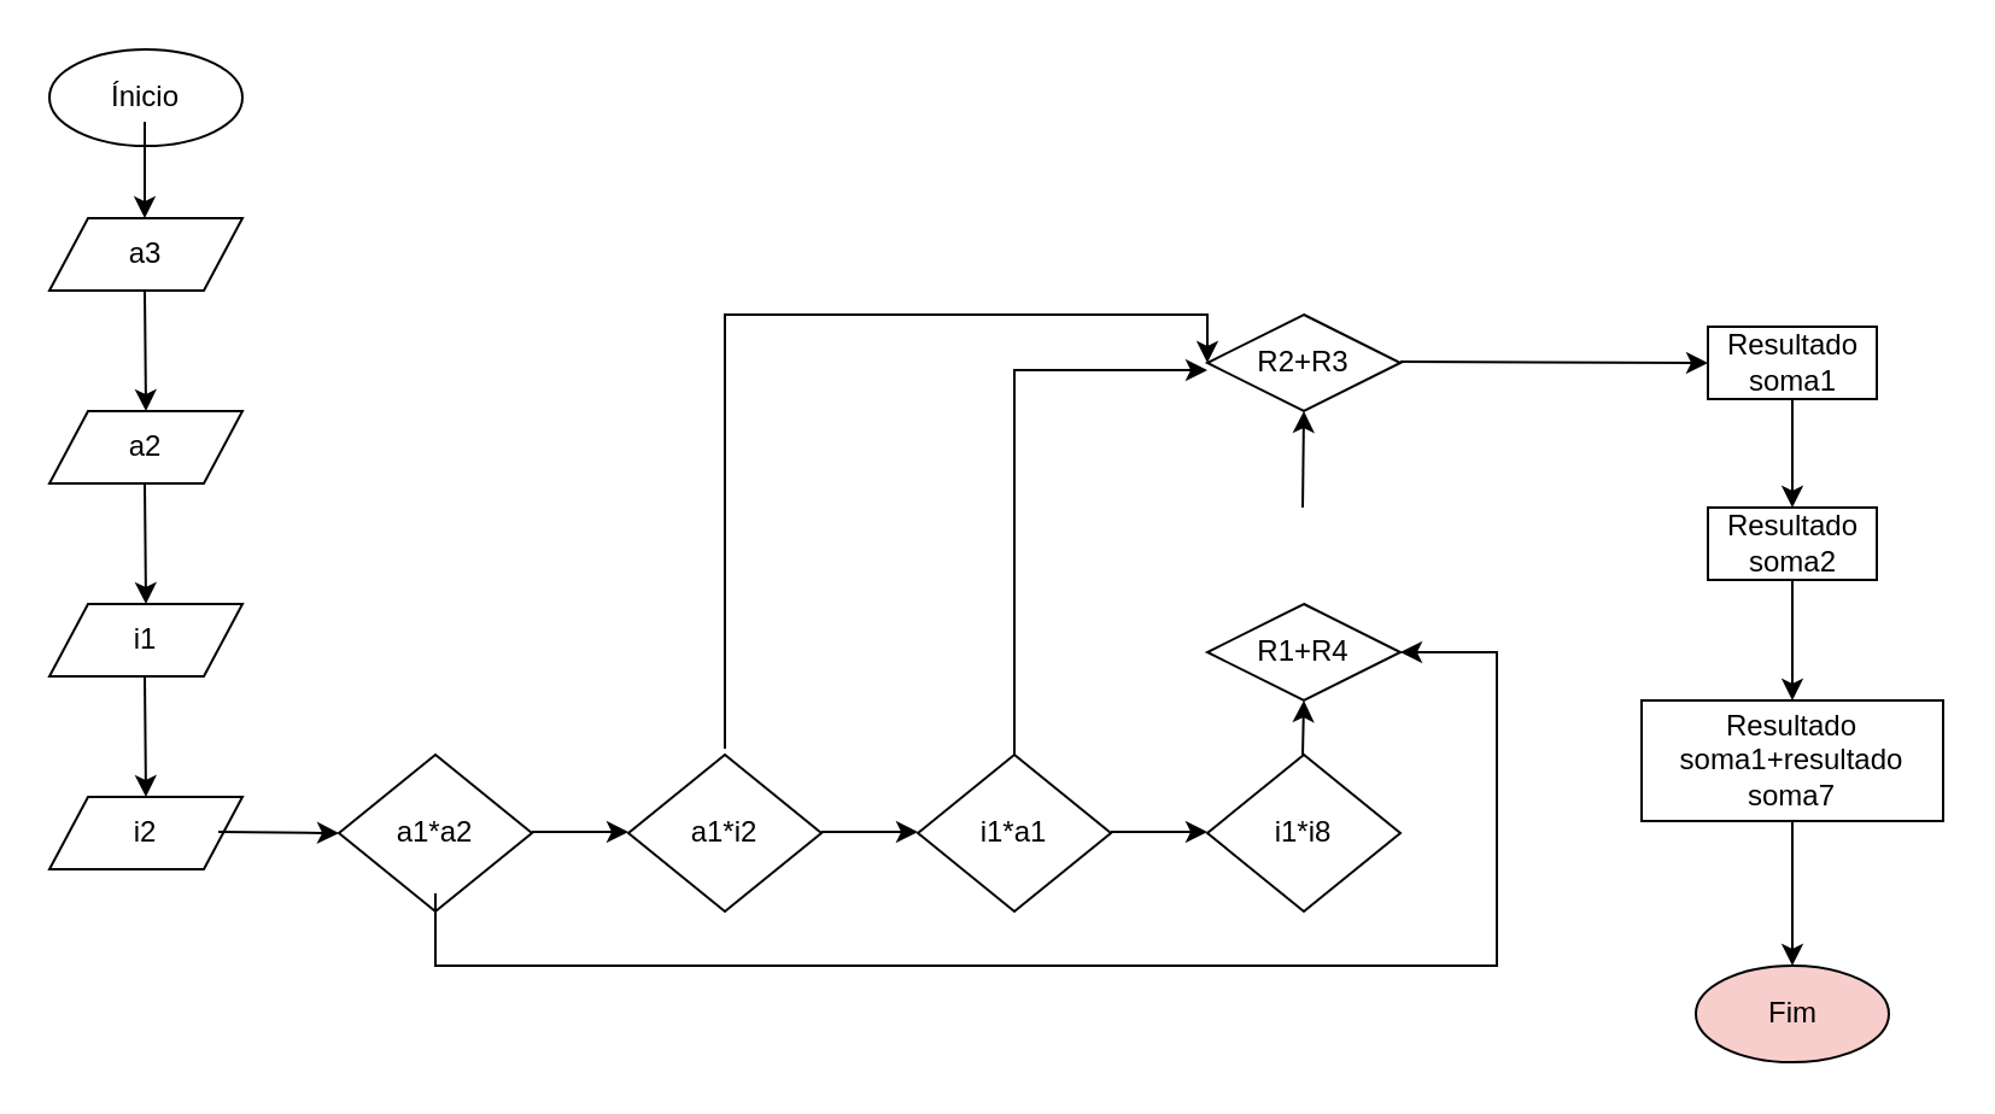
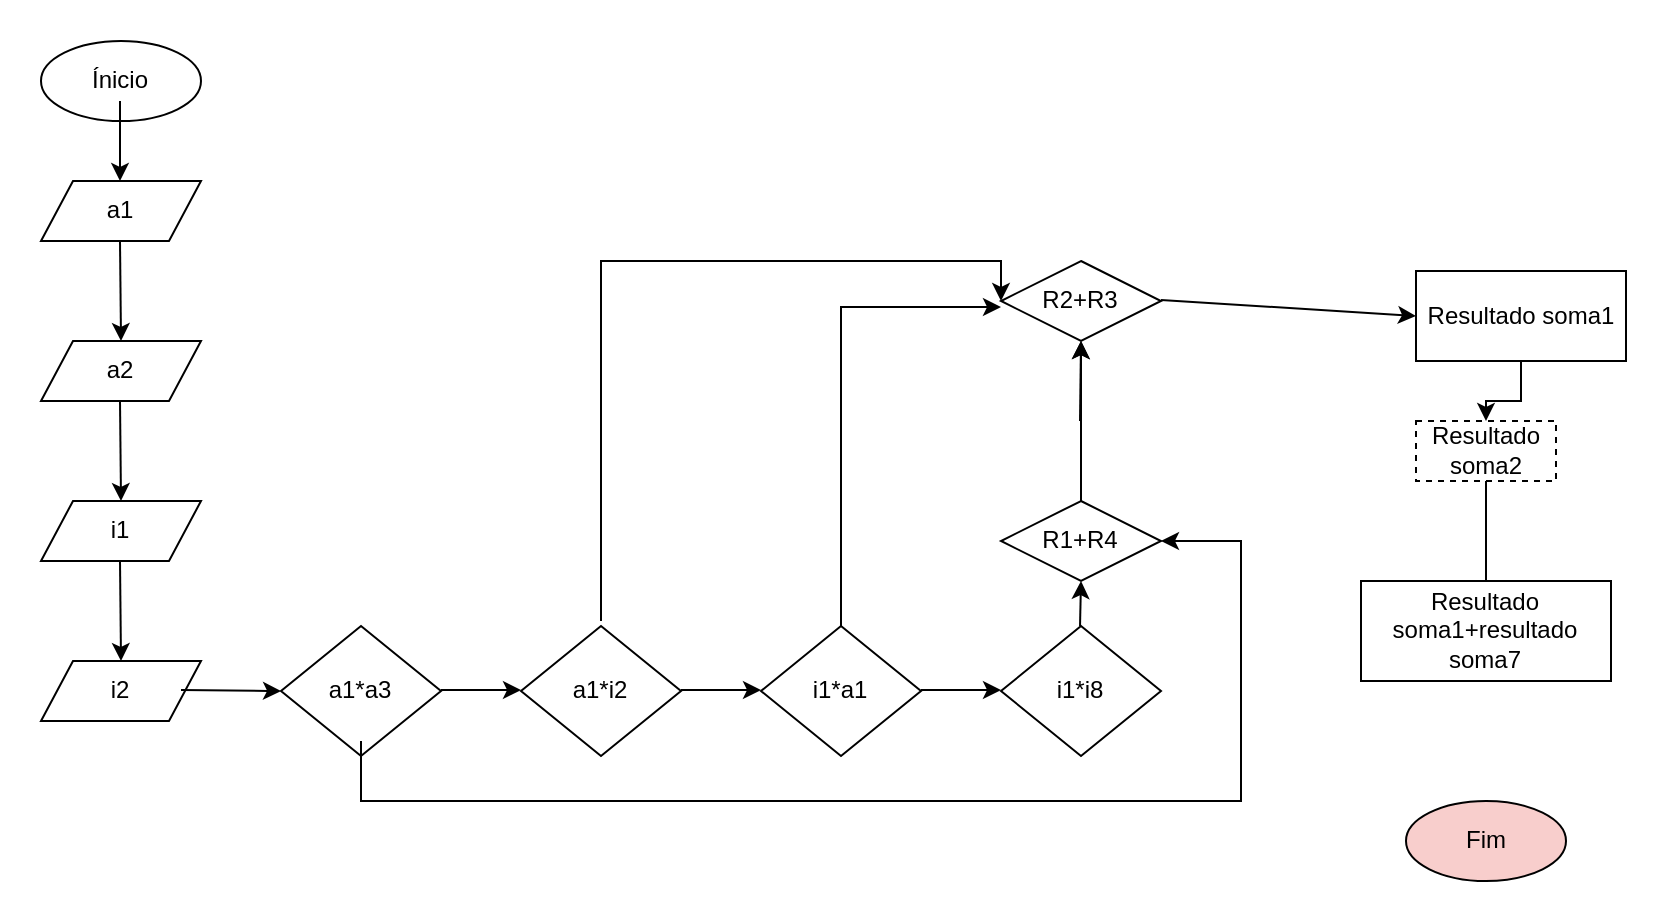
  <mxCell id="0" />
  <mxCell id="1" parent="0" />
  <mxCell id="2" value="Ínicio" style="ellipse;whiteSpace=wrap;html=1;" vertex="1" parent="1"><mxGeometry x="20" y="20" width="80" height="40" as="geometry" /></mxCell>
  <mxCell id="3" value="" style="endArrow=classic;html=1;" edge="1" parent="1"><mxGeometry width="50" height="50" relative="1" as="geometry"><mxPoint x="59.5" y="50" as="sourcePoint" /><mxPoint x="59.5" y="90" as="targetPoint" /></mxGeometry></mxCell>
- <mxCell id="4" value="a3" style="shape=parallelogram;perimeter=parallelogramPerimeter;whiteSpace=wrap;html=1;" vertex="1" parent="1"><mxGeometry x="20" y="90" width="80" height="30" as="geometry" /></mxCell>
+ <mxCell id="4" value="a1" style="shape=parallelogram;perimeter=parallelogramPerimeter;whiteSpace=wrap;html=1;" vertex="1" parent="1"><mxGeometry x="20" y="90" width="80" height="30" as="geometry" /></mxCell>
  <mxCell id="5" value="" style="endArrow=classic;html=1;" edge="1" parent="1"><mxGeometry width="50" height="50" relative="1" as="geometry"><mxPoint x="59.5" y="120" as="sourcePoint" /><mxPoint x="60" y="170" as="targetPoint" /></mxGeometry></mxCell>
  <mxCell id="6" value="a2" style="shape=parallelogram;perimeter=parallelogramPerimeter;whiteSpace=wrap;html=1;" vertex="1" parent="1"><mxGeometry x="20" y="170" width="80" height="30" as="geometry" /></mxCell>
  <mxCell id="7" value="" style="endArrow=classic;html=1;" edge="1" parent="1"><mxGeometry width="50" height="50" relative="1" as="geometry"><mxPoint x="59.5" y="200" as="sourcePoint" /><mxPoint x="60" y="250" as="targetPoint" /></mxGeometry></mxCell>
  <mxCell id="8" value="i1" style="shape=parallelogram;perimeter=parallelogramPerimeter;whiteSpace=wrap;html=1;" vertex="1" parent="1"><mxGeometry x="20" y="250" width="80" height="30" as="geometry" /></mxCell>
  <mxCell id="9" value="" style="endArrow=classic;html=1;" edge="1" parent="1"><mxGeometry width="50" height="50" relative="1" as="geometry"><mxPoint x="59.5" y="280" as="sourcePoint" /><mxPoint x="60" y="330" as="targetPoint" /></mxGeometry></mxCell>
  <mxCell id="10" value="i2" style="shape=parallelogram;perimeter=parallelogramPerimeter;whiteSpace=wrap;html=1;" vertex="1" parent="1"><mxGeometry x="20" y="330" width="80" height="30" as="geometry" /></mxCell>
  <mxCell id="11" value="" style="endArrow=classic;html=1;" edge="1" parent="1"><mxGeometry width="50" height="50" relative="1" as="geometry"><mxPoint x="90" y="344.5" as="sourcePoint" /><mxPoint x="140" y="345" as="targetPoint" /></mxGeometry></mxCell>
- <mxCell id="12" value="a1*a2" style="rhombus;whiteSpace=wrap;html=1;" vertex="1" parent="1"><mxGeometry x="140" y="312.5" width="80" height="65" as="geometry" /></mxCell>
+ <mxCell id="12" value="a1*a3" style="rhombus;whiteSpace=wrap;html=1;" vertex="1" parent="1"><mxGeometry x="140" y="312.5" width="80" height="65" as="geometry" /></mxCell>
  <mxCell id="13" value="a1*i2" style="rhombus;whiteSpace=wrap;html=1;" vertex="1" parent="1"><mxGeometry x="260" y="312.5" width="80" height="65" as="geometry" /></mxCell>
  <mxCell id="14" value="i1*a1" style="rhombus;whiteSpace=wrap;html=1;" vertex="1" parent="1"><mxGeometry x="380" y="312.5" width="80" height="65" as="geometry" /></mxCell>
  <mxCell id="15" value="i1*i8" style="rhombus;whiteSpace=wrap;html=1;" vertex="1" parent="1"><mxGeometry x="500" y="312.5" width="80" height="65" as="geometry" /></mxCell>
  <mxCell id="16" value="" style="endArrow=classic;html=1;" edge="1" parent="1"><mxGeometry width="50" height="50" relative="1" as="geometry"><mxPoint x="539.51" y="312.5" as="sourcePoint" /><mxPoint x="540" y="290" as="targetPoint" /></mxGeometry></mxCell>
+ <mxCell id="17" value="" style="edgeStyle=orthogonalEdgeStyle;rounded=0;orthogonalLoop=1;jettySize=auto;html=1;" edge="1" parent="1" source="18" target="19"><mxGeometry relative="1" as="geometry" /></mxCell>
  <mxCell id="18" value="R1+R4" style="rhombus;whiteSpace=wrap;html=1;" vertex="1" parent="1"><mxGeometry x="500" y="250" width="80" height="40" as="geometry" /></mxCell>
  <mxCell id="19" value="R2+R3" style="rhombus;whiteSpace=wrap;html=1;" vertex="1" parent="1"><mxGeometry x="500" y="130" width="80" height="40" as="geometry" /></mxCell>
  <mxCell id="20" value="" style="endArrow=classic;html=1;entryX=0.5;entryY=1;entryDx=0;entryDy=0;" edge="1" parent="1" target="19"><mxGeometry width="50" height="50" relative="1" as="geometry"><mxPoint x="539.51" y="210" as="sourcePoint" /><mxPoint x="539.5" y="180" as="targetPoint" /></mxGeometry></mxCell>
  <mxCell id="21" value="" style="edgeStyle=orthogonalEdgeStyle;rounded=0;orthogonalLoop=1;jettySize=auto;html=1;entryX=0;entryY=0.5;entryDx=0;entryDy=0;" edge="1" parent="1" target="19"><mxGeometry relative="1" as="geometry"><mxPoint x="300" y="310" as="sourcePoint" /><mxPoint x="450" y="190" as="targetPoint" /><Array as="points"><mxPoint x="300" y="130" /><mxPoint x="500" y="130" /></Array></mxGeometry></mxCell>
  <mxCell id="22" value="" style="edgeStyle=orthogonalEdgeStyle;rounded=0;orthogonalLoop=1;jettySize=auto;html=1;" edge="1" parent="1"><mxGeometry relative="1" as="geometry"><mxPoint x="420" y="312.5" as="sourcePoint" /><mxPoint x="500" y="153" as="targetPoint" /><Array as="points"><mxPoint x="420" y="153" /></Array></mxGeometry></mxCell>
  <mxCell id="23" value="" style="edgeStyle=orthogonalEdgeStyle;rounded=0;orthogonalLoop=1;jettySize=auto;html=1;entryX=1;entryY=0.5;entryDx=0;entryDy=0;" edge="1" parent="1" target="18"><mxGeometry relative="1" as="geometry"><mxPoint x="180" y="370" as="sourcePoint" /><mxPoint x="620" y="270" as="targetPoint" /><Array as="points"><mxPoint x="180" y="400" /><mxPoint x="620" y="400" /><mxPoint x="620" y="270" /></Array></mxGeometry></mxCell>
  <mxCell id="24" value="" style="endArrow=classic;html=1;" edge="1" parent="1"><mxGeometry width="50" height="50" relative="1" as="geometry"><mxPoint x="220" y="344.5" as="sourcePoint" /><mxPoint x="260" y="344.5" as="targetPoint" /><Array as="points"><mxPoint x="240" y="344.5" /></Array></mxGeometry></mxCell>
  <mxCell id="25" value="" style="endArrow=classic;html=1;" edge="1" parent="1"><mxGeometry width="50" height="50" relative="1" as="geometry"><mxPoint x="340" y="344.5" as="sourcePoint" /><mxPoint x="380" y="344.5" as="targetPoint" /><Array as="points"><mxPoint x="360" y="344.5" /></Array></mxGeometry></mxCell>
  <mxCell id="26" value="" style="endArrow=classic;html=1;" edge="1" parent="1"><mxGeometry width="50" height="50" relative="1" as="geometry"><mxPoint x="460" y="344.5" as="sourcePoint" /><mxPoint x="500" y="344.5" as="targetPoint" /><Array as="points"><mxPoint x="480" y="344.5" /></Array></mxGeometry></mxCell>
  <mxCell id="27" value="" style="endArrow=classic;html=1;entryX=0;entryY=0.5;entryDx=0;entryDy=0;" edge="1" parent="1" target="29"><mxGeometry width="50" height="50" relative="1" as="geometry"><mxPoint x="580" y="149.5" as="sourcePoint" /><mxPoint x="640" y="150" as="targetPoint" /></mxGeometry></mxCell>
  <mxCell id="28" value="" style="edgeStyle=orthogonalEdgeStyle;rounded=0;orthogonalLoop=1;jettySize=auto;html=1;" edge="1" parent="1" source="29" target="31"><mxGeometry relative="1" as="geometry" /></mxCell>
- <mxCell id="29" value="Resultado soma1" style="rounded=0;whiteSpace=wrap;html=1;" vertex="1" parent="1"><mxGeometry x="707.5" y="135" width="70" height="30" as="geometry" /></mxCell>
- <mxCell id="30" style="edgeStyle=orthogonalEdgeStyle;rounded=0;orthogonalLoop=1;jettySize=auto;html=1;entryX=0.5;entryY=0;entryDx=0;entryDy=0;" edge="1" parent="1" source="31" target="33"><mxGeometry relative="1" as="geometry" /></mxCell>
- <mxCell id="31" value="Resultado soma2" style="rounded=0;whiteSpace=wrap;html=1;" vertex="1" parent="1"><mxGeometry x="707.5" y="210" width="70" height="30" as="geometry" /></mxCell>
- <mxCell id="32" style="edgeStyle=orthogonalEdgeStyle;rounded=0;orthogonalLoop=1;jettySize=auto;html=1;entryX=0.5;entryY=0;entryDx=0;entryDy=0;" edge="1" parent="1" source="33" target="34"><mxGeometry relative="1" as="geometry" /></mxCell>
+ <mxCell id="29" value="Resultado soma1" style="rounded=0;whiteSpace=wrap;html=1;" vertex="1" parent="1"><mxGeometry x="707.5" y="135" width="105" height="45" as="geometry" /></mxCell>
+ <mxCell id="30" style="edgeStyle=orthogonalEdgeStyle;rounded=0;orthogonalLoop=1;jettySize=auto;html=1;entryX=0.5;entryY=0;entryDx=0;entryDy=0;endArrow=none;" edge="1" parent="1" source="31" target="33"><mxGeometry relative="1" as="geometry" /></mxCell>
+ <mxCell id="31" value="Resultado soma2" style="rounded=0;whiteSpace=wrap;html=1;dashed=1;" vertex="1" parent="1"><mxGeometry x="707.5" y="210" width="70" height="30" as="geometry" /></mxCell>
  <mxCell id="33" value="Resultado soma1+resultado soma7" style="rounded=0;whiteSpace=wrap;html=1;" vertex="1" parent="1"><mxGeometry x="680" y="290" width="125" height="50" as="geometry" /></mxCell>
  <mxCell id="34" value="Fim" style="ellipse;whiteSpace=wrap;html=1;fillColor=#f8cecc;" vertex="1" parent="1"><mxGeometry x="702.5" y="400" width="80" height="40" as="geometry" /></mxCell>
